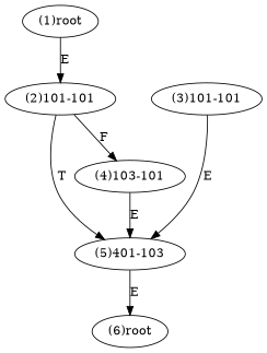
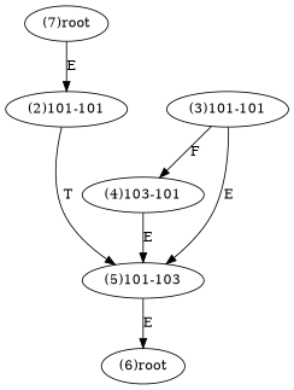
  digraph {
-   n1 [label="(1)root"]
+   n1 [label="(7)root"]
    n2 [label="(2)101-101"]
    n3 [label="(4)103-101"]
-   n4 [label="(5)401-103"]
+   n4 [label="(5)101-103"]
    n5 [label="(3)101-101"]
    n6 [label="(6)root"]
    n1 -> n2 [label=E]
-   n2 -> n3 [label=F]
+   n5 -> n3 [label=F]
    n2 -> n4 [label=T]
    n3 -> n4 [label=E]
    n4 -> n6 [label=E]
    n5 -> n4 [label=E]
  }
